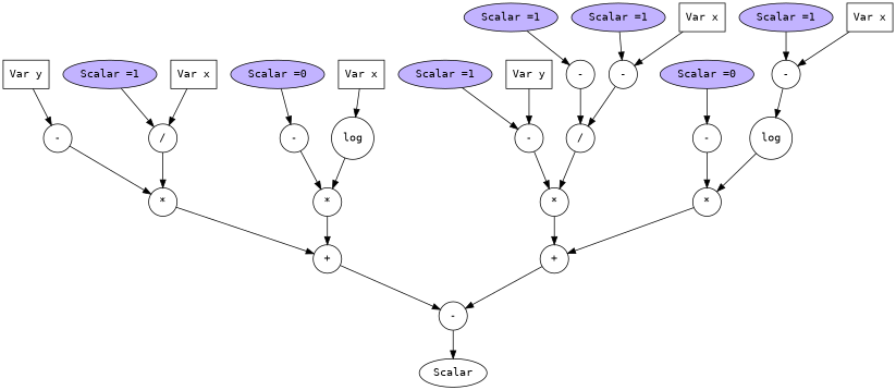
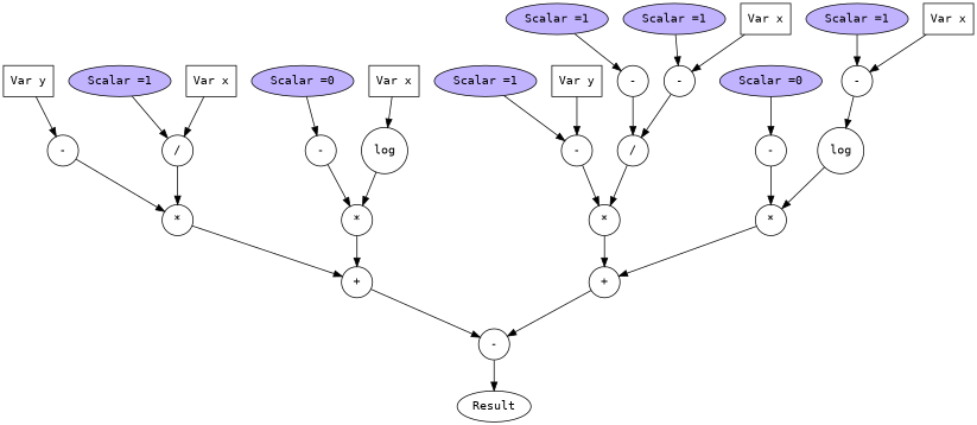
  digraph {
    fontname="DejaVu Sans Mono"
    node [shape=circle fontname="DejaVu Sans Mono"]
    edge [fontname="DejaVu Sans Mono"]
    n1 [label="-"]
-   Result [label=Scalar shape=""]
+   Result [shape=""]
    n3 [label="+"]
    n4 [label="*"]
    n5 [label="-"]
    n6 [label="Var y" shape=box]
    n7 [label="/"]
    n8 [fillcolor=".7 .3 1.0" label="Scalar =1" style=filled shape=""]
    n9 [label="Var x" shape=box]
    n10 [label="*"]
    n11 [label="-"]
    n12 [fillcolor=".7 .3 1.0" label="Scalar =0" style=filled shape=""]
    n13 [label=log]
    n14 [label="Var x" shape=box]
    n15 [label="+"]
    n16 [label="*"]
    n17 [label="-"]
    n18 [fillcolor=".7 .3 1.0" label="Scalar =1" style=filled shape=""]
    n19 [label="Var y" shape=box]
    n20 [label="/"]
    n21 [label="-"]
    n22 [fillcolor=".7 .3 1.0" label="Scalar =1" style=filled shape=""]
    n23 [label="-"]
    n24 [fillcolor=".7 .3 1.0" label="Scalar =1" style=filled shape=""]
    n25 [label="Var x" shape=box]
    n26 [label="*"]
    n27 [label="-"]
    n28 [fillcolor=".7 .3 1.0" label="Scalar =0" style=filled shape=""]
    n29 [label=log]
    n30 [label="-"]
    n31 [fillcolor=".7 .3 1.0" label="Scalar =1" style=filled shape=""]
    n32 [label="Var x" shape=box]
    n1 -> Result
    n3 -> n1
    n4 -> n3
    n5 -> n4
    n6 -> n5
    n7 -> n4
    n8 -> n7
    n9 -> n7
    n10 -> n3
    n11 -> n10
    n12 -> n11
    n13 -> n10
    n14 -> n13
    n15 -> n1
    n16 -> n15
    n17 -> n16
    n18 -> n17
    n19 -> n17
    n20 -> n16
    n21 -> n20
    n22 -> n21
    n23 -> n20
    n24 -> n23
    n25 -> n23
    n26 -> n15
    n27 -> n26
    n28 -> n27
    n29 -> n26
    n30 -> n29
    n31 -> n30
    n32 -> n30
  }
